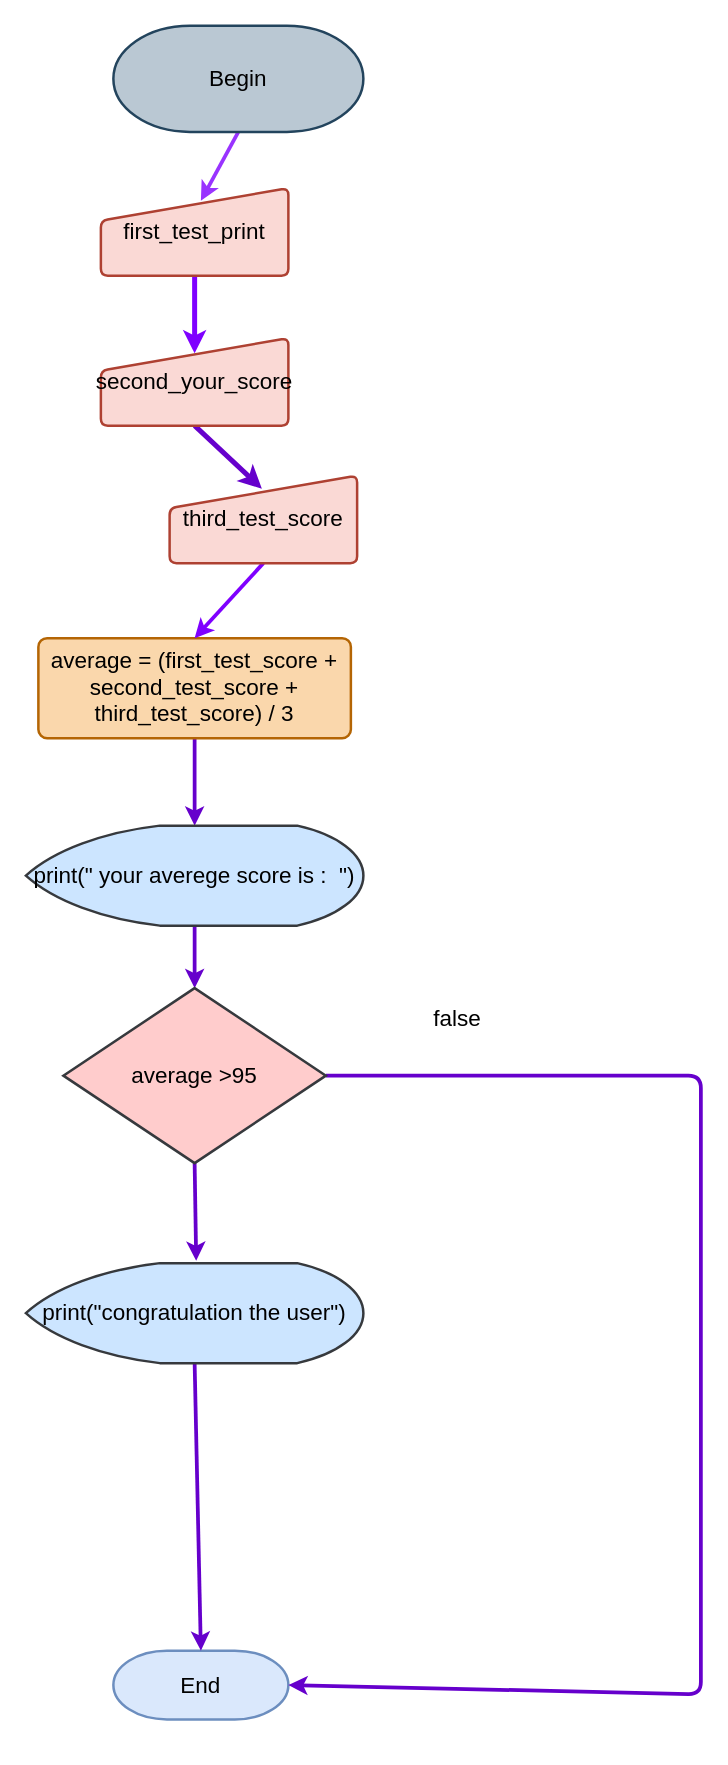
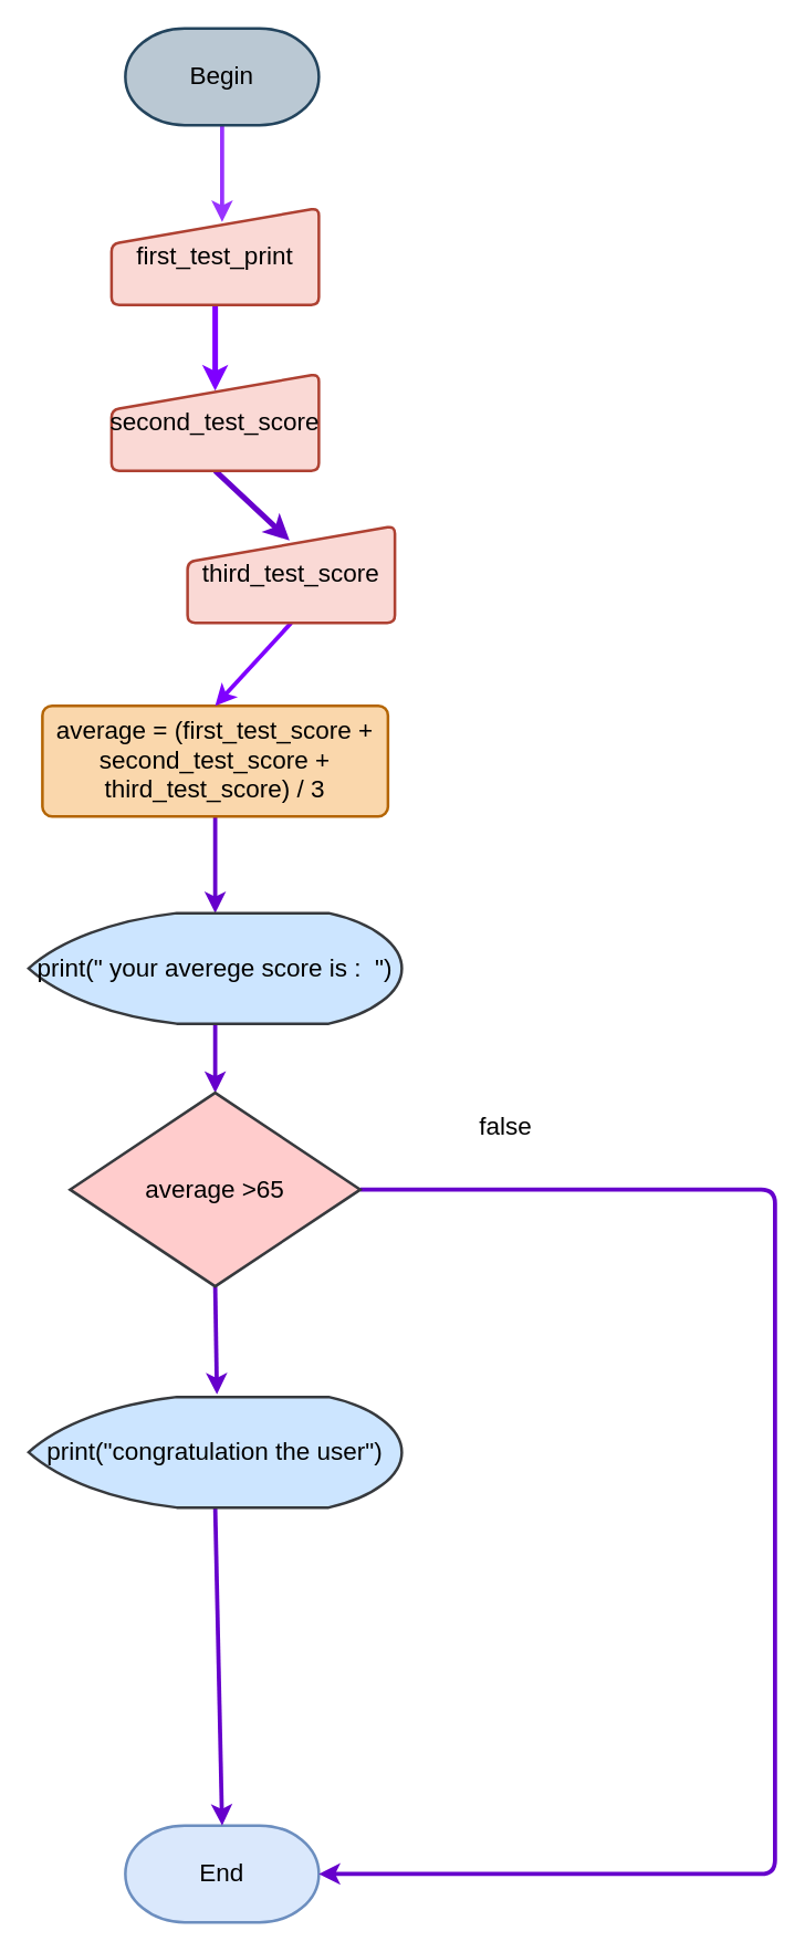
  <mxCell id="0" />
  <mxCell id="1" parent="0" />
  <mxCell id="2" style="edgeStyle=none;html=1;exitX=0.5;exitY=1;exitDx=0;exitDy=0;exitPerimeter=0;fontSize=18;strokeWidth=3;strokeColor=#9933FF;" edge="1" parent="1" source="3"><mxGeometry relative="1" as="geometry"><mxPoint x="160" y="160" as="targetPoint" /></mxGeometry></mxCell>
- <mxCell id="3" value="&lt;font style=&quot;font-size: 18px&quot; color=&quot;#000000&quot;&gt;Begin&lt;/font&gt;" style="strokeWidth=2;html=1;shape=mxgraph.flowchart.terminator;whiteSpace=wrap;strokeColor=#23445d;fillColor=#bac8d3;" vertex="1" parent="1"><mxGeometry x="90" y="20" width="200" height="85" as="geometry" /></mxCell>
+ <mxCell id="3" value="&lt;font style=&quot;font-size: 18px&quot; color=&quot;#000000&quot;&gt;Begin&lt;/font&gt;" style="strokeWidth=2;html=1;shape=mxgraph.flowchart.terminator;whiteSpace=wrap;strokeColor=#23445d;fillColor=#bac8d3;" vertex="1" parent="1"><mxGeometry x="90" y="20" width="140" height="70" as="geometry" /></mxCell>
  <mxCell id="4" style="edgeStyle=none;html=1;exitX=0.5;exitY=1;exitDx=0;exitDy=0;entryX=0.5;entryY=0.174;entryDx=0;entryDy=0;entryPerimeter=0;fontSize=18;strokeWidth=4;strokeColor=#7F00FF;" edge="1" parent="1" source="5" target="9"><mxGeometry relative="1" as="geometry" /></mxCell>
  <mxCell id="5" value="&lt;font style=&quot;font-size: 18px&quot; color=&quot;#000000&quot;&gt;first_test_print&lt;/font&gt;" style="html=1;strokeWidth=2;shape=manualInput;whiteSpace=wrap;rounded=1;size=26;arcSize=11;strokeColor=#ae4132;fillColor=#fad9d5;" vertex="1" parent="1"><mxGeometry x="80" y="150" width="150" height="70" as="geometry" /></mxCell>
  <mxCell id="6" style="edgeStyle=none;html=1;exitX=0.5;exitY=1;exitDx=0;exitDy=0;entryX=0.5;entryY=0;entryDx=0;entryDy=0;fontSize=18;entryPerimeter=0;strokeWidth=3;strokeColor=#6600CC;" edge="1" parent="1" source="7" target="20"><mxGeometry relative="1" as="geometry"><mxPoint x="155" y="660" as="targetPoint" /></mxGeometry></mxCell>
  <mxCell id="7" value="&lt;font style=&quot;font-size: 18px&quot; color=&quot;#000000&quot;&gt;average = (first_test_score + second_test_score + third_test_score) / 3&lt;/font&gt;" style="rounded=1;whiteSpace=wrap;html=1;absoluteArcSize=1;arcSize=14;strokeWidth=2;strokeColor=#b46504;fillColor=#fad7ac;" vertex="1" parent="1"><mxGeometry x="30" y="510" width="250" height="80" as="geometry" /></mxCell>
  <mxCell id="8" style="edgeStyle=none;html=1;exitX=0.5;exitY=1;exitDx=0;exitDy=0;entryX=0.492;entryY=0.149;entryDx=0;entryDy=0;entryPerimeter=0;fontSize=18;strokeWidth=4;strokeColor=#6600CC;" edge="1" parent="1" source="9" target="11"><mxGeometry relative="1" as="geometry" /></mxCell>
- <mxCell id="9" value="&lt;font style=&quot;font-size: 18px&quot; color=&quot;#000000&quot;&gt;second_your_score&lt;/font&gt;" style="html=1;strokeWidth=2;shape=manualInput;whiteSpace=wrap;rounded=1;size=26;arcSize=11;strokeColor=#ae4132;fillColor=#fad9d5;" vertex="1" parent="1"><mxGeometry x="80" y="270" width="150" height="70" as="geometry" /></mxCell>
+ <mxCell id="9" value="&lt;font style=&quot;font-size: 18px&quot; color=&quot;#000000&quot;&gt;second_test_score&lt;/font&gt;" style="html=1;strokeWidth=2;shape=manualInput;whiteSpace=wrap;rounded=1;size=26;arcSize=11;strokeColor=#ae4132;fillColor=#fad9d5;" vertex="1" parent="1"><mxGeometry x="80" y="270" width="150" height="70" as="geometry" /></mxCell>
  <mxCell id="10" style="edgeStyle=none;html=1;exitX=0.5;exitY=1;exitDx=0;exitDy=0;entryX=0.5;entryY=0;entryDx=0;entryDy=0;fontSize=18;strokeWidth=3;strokeColor=#7F00FF;" edge="1" parent="1" source="11" target="7"><mxGeometry relative="1" as="geometry" /></mxCell>
  <mxCell id="11" value="&lt;font style=&quot;font-size: 18px&quot; color=&quot;#000000&quot;&gt;third_test_score&lt;/font&gt;" style="html=1;strokeWidth=2;shape=manualInput;whiteSpace=wrap;rounded=1;size=26;arcSize=11;strokeColor=#ae4132;fillColor=#fad9d5;" vertex="1" parent="1"><mxGeometry x="135" y="380" width="150" height="70" as="geometry" /></mxCell>
- <mxCell id="12" value="&lt;font style=&quot;font-size: 18px&quot; color=&quot;#000000&quot;&gt;End&lt;/font&gt;" style="strokeWidth=2;html=1;shape=mxgraph.flowchart.terminator;whiteSpace=wrap;strokeColor=#6c8ebf;fillColor=#dae8fc;" vertex="1" parent="1"><mxGeometry x="90" y="1320" width="140" height="55" as="geometry" /></mxCell>
+ <mxCell id="12" value="&lt;font style=&quot;font-size: 18px&quot; color=&quot;#000000&quot;&gt;End&lt;/font&gt;" style="strokeWidth=2;html=1;shape=mxgraph.flowchart.terminator;whiteSpace=wrap;strokeColor=#6c8ebf;fillColor=#dae8fc;" vertex="1" parent="1"><mxGeometry x="90" y="1320" width="140" height="70" as="geometry" /></mxCell>
  <mxCell id="13" style="edgeStyle=none;html=1;entryX=0.5;entryY=0;entryDx=0;entryDy=0;entryPerimeter=0;fontSize=18;exitX=0.5;exitY=1;exitDx=0;exitDy=0;exitPerimeter=0;strokeWidth=3;strokeColor=#6600CC;" edge="1" parent="1" source="20" target="16"><mxGeometry relative="1" as="geometry"><mxPoint x="150" y="730" as="sourcePoint" /></mxGeometry></mxCell>
  <mxCell id="14" style="edgeStyle=none;html=1;exitX=0.5;exitY=1;exitDx=0;exitDy=0;exitPerimeter=0;entryX=0.545;entryY=-0.024;entryDx=0;entryDy=0;entryPerimeter=0;fontSize=18;strokeWidth=3;strokeColor=#6600CC;" edge="1" parent="1" source="16"><mxGeometry relative="1" as="geometry"><mxPoint x="156.25" y="1008.08" as="targetPoint" /></mxGeometry></mxCell>
  <mxCell id="15" style="edgeStyle=none;html=1;exitX=1;exitY=0.5;exitDx=0;exitDy=0;exitPerimeter=0;entryX=1;entryY=0.5;entryDx=0;entryDy=0;entryPerimeter=0;fontSize=18;fontColor=#000000;strokeColor=#6600CC;strokeWidth=3;" edge="1" parent="1" source="16" target="12"><mxGeometry relative="1" as="geometry"><Array as="points"><mxPoint x="560" y="860" /><mxPoint x="560" y="1355" /></Array></mxGeometry></mxCell>
- <mxCell id="16" value="&lt;font color=&quot;#000000&quot;&gt;average &amp;gt;95&lt;/font&gt;" style="strokeWidth=2;html=1;shape=mxgraph.flowchart.decision;whiteSpace=wrap;fontSize=18;strokeColor=#36393d;fillColor=#ffcccc;" vertex="1" parent="1"><mxGeometry x="50" y="790" width="210" height="140" as="geometry" /></mxCell>
+ <mxCell id="16" value="&lt;font color=&quot;#000000&quot;&gt;average &amp;gt;65&lt;/font&gt;" style="strokeWidth=2;html=1;shape=mxgraph.flowchart.decision;whiteSpace=wrap;fontSize=18;strokeColor=#36393d;fillColor=#ffcccc;" vertex="1" parent="1"><mxGeometry x="50" y="790" width="210" height="140" as="geometry" /></mxCell>
  <mxCell id="17" style="edgeStyle=none;html=1;entryX=0.5;entryY=0;entryDx=0;entryDy=0;entryPerimeter=0;fontSize=18;strokeWidth=3;strokeColor=#6600CC;" edge="1" parent="1" target="12"><mxGeometry relative="1" as="geometry"><mxPoint x="155" y="1090" as="sourcePoint" /></mxGeometry></mxCell>
  <mxCell id="18" value="false" style="text;html=1;resizable=0;autosize=1;align=center;verticalAlign=middle;points=[];fillColor=none;strokeColor=none;rounded=0;fontSize=18;" vertex="1" parent="1"><mxGeometry x="340" y="800" width="50" height="30" as="geometry" /></mxCell>
  <mxCell id="19" value="&lt;span&gt;&lt;font color=&quot;#000000&quot;&gt;print(&quot;congratulation the user&quot;)&lt;/font&gt;&lt;/span&gt;" style="strokeWidth=2;html=1;shape=mxgraph.flowchart.display;whiteSpace=wrap;fontSize=18;strokeColor=#36393d;fillColor=#cce5ff;" vertex="1" parent="1"><mxGeometry x="20" y="1010" width="270" height="80" as="geometry" /></mxCell>
  <mxCell id="20" value="&lt;font color=&quot;#000000&quot;&gt;print(&quot; your averege score is :&amp;nbsp; &quot;)&lt;/font&gt;" style="strokeWidth=2;html=1;shape=mxgraph.flowchart.display;whiteSpace=wrap;fontSize=18;strokeColor=#36393d;fillColor=#cce5ff;" vertex="1" parent="1"><mxGeometry x="20" y="660" width="270" height="80" as="geometry" /></mxCell>
